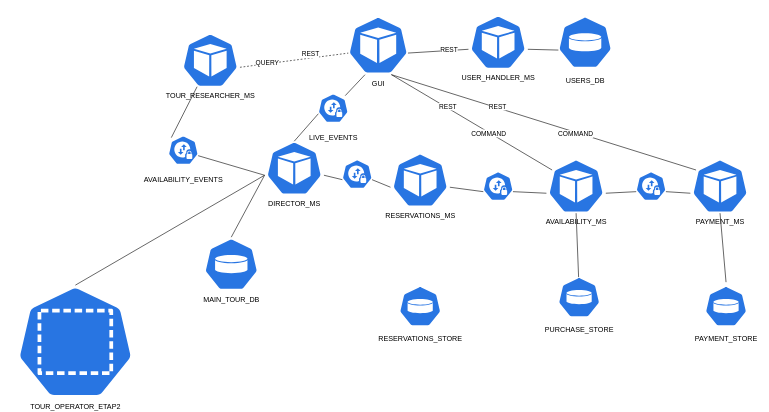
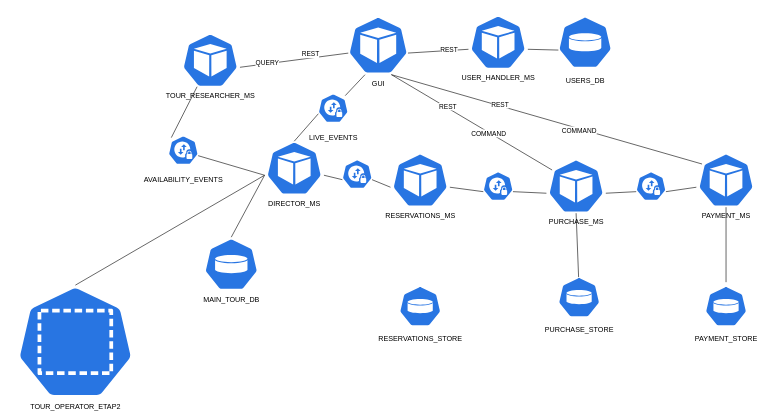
  <mxCell id="0" />
  <mxCell id="1" parent="0" />
  <mxCell id="2" value="USERS_DB" style="sketch=0;html=1;dashed=0;whitespace=wrap;fillColor=#2875E2;strokeColor=#ffffff;points=[[0.005,0.63,0],[0.1,0.2,0],[0.9,0.2,0],[0.5,0,0],[0.995,0.63,0],[0.72,0.99,0],[0.5,1,0],[0.28,0.99,0]];verticalLabelPosition=bottom;align=center;verticalAlign=top;shape=mxgraph.kubernetes.icon;prIcon=pv" parent="1" vertex="1"><mxGeometry x="930" y="20" width="90" height="100" as="geometry" /></mxCell>
  <mxCell id="3" value="USER_HANDLER_MS" style="sketch=0;html=1;dashed=0;whitespace=wrap;fillColor=#2875E2;strokeColor=#ffffff;points=[[0.005,0.63,0],[0.1,0.2,0],[0.9,0.2,0],[0.5,0,0],[0.995,0.63,0],[0.72,0.99,0],[0.5,1,0],[0.28,0.99,0]];verticalLabelPosition=bottom;align=center;verticalAlign=top;shape=mxgraph.kubernetes.icon;prIcon=pod" parent="1" vertex="1"><mxGeometry x="780" y="25" width="100" height="90" as="geometry" /></mxCell>
  <mxCell id="4" value="" style="endArrow=none;html=1;rounded=0;exitX=0.005;exitY=0.63;exitDx=0;exitDy=0;exitPerimeter=0;entryX=0.995;entryY=0.63;entryDx=0;entryDy=0;entryPerimeter=0;" parent="1" source="3" target="12" edge="1"><mxGeometry width="50" height="50" relative="1" as="geometry"><mxPoint x="960" y="515" as="sourcePoint" /><mxPoint x="859.5" y="248" as="targetPoint" /></mxGeometry></mxCell>
  <mxCell id="5" value="REST" style="edgeLabel;html=1;align=center;verticalAlign=middle;resizable=0;points=[];" parent="4" vertex="1" connectable="0"><mxGeometry x="-0.352" y="-1" relative="1" as="geometry"><mxPoint as="offset" /></mxGeometry></mxCell>
  <mxCell id="6" value="" style="endArrow=none;html=1;rounded=0;exitX=0.005;exitY=0.63;exitDx=0;exitDy=0;exitPerimeter=0;entryX=0.995;entryY=0.63;entryDx=0;entryDy=0;entryPerimeter=0;" parent="1" source="2" edge="1" target="3"><mxGeometry width="50" height="50" relative="1" as="geometry"><mxPoint x="870" y="474.13" as="sourcePoint" /><mxPoint x="920" y="414.13" as="targetPoint" /></mxGeometry></mxCell>
  <mxCell id="7" value="RESERVATIONS_MS" style="sketch=0;html=1;dashed=0;whitespace=wrap;fillColor=#2875E2;strokeColor=#ffffff;points=[[0.005,0.63,0],[0.1,0.2,0],[0.9,0.2,0],[0.5,0,0],[0.995,0.63,0],[0.72,0.99,0],[0.5,1,0],[0.28,0.99,0]];verticalLabelPosition=bottom;align=center;verticalAlign=top;shape=mxgraph.kubernetes.icon;prIcon=pod" parent="1" vertex="1"><mxGeometry x="650" y="255" width="100" height="90" as="geometry" /></mxCell>
- <mxCell id="8" value="" style="endArrow=none;html=1;rounded=0;exitX=0.995;exitY=0.63;exitDx=0;exitDy=0;exitPerimeter=0;entryX=0.005;entryY=0.63;entryDx=0;entryDy=0;entryPerimeter=0;dashed=1;" parent="1" source="11" edge="1" target="12"><mxGeometry width="50" height="50" relative="1" as="geometry"><mxPoint x="915" y="480" as="sourcePoint" /><mxPoint x="726" y="223" as="targetPoint" /><Array as="points" /></mxGeometry></mxCell>
+ <mxCell id="8" value="" style="endArrow=none;html=1;rounded=0;exitX=0.995;exitY=0.63;exitDx=0;exitDy=0;exitPerimeter=0;entryX=0.005;entryY=0.63;entryDx=0;entryDy=0;entryPerimeter=0;" parent="1" source="11" edge="1" target="12"><mxGeometry width="50" height="50" relative="1" as="geometry"><mxPoint x="915" y="480" as="sourcePoint" /><mxPoint x="726" y="223" as="targetPoint" /><Array as="points" /></mxGeometry></mxCell>
  <mxCell id="9" value="REST" style="edgeLabel;html=1;align=center;verticalAlign=middle;resizable=0;points=[];" parent="8" vertex="1" connectable="0"><mxGeometry x="-0.099" y="1" relative="1" as="geometry"><mxPoint x="36" y="-11" as="offset" /></mxGeometry></mxCell>
  <mxCell id="10" value="QUERY" style="edgeLabel;html=1;align=center;verticalAlign=middle;resizable=0;points=[];" parent="8" vertex="1" connectable="0"><mxGeometry x="-0.497" y="2" relative="1" as="geometry"><mxPoint as="offset" /></mxGeometry></mxCell>
  <mxCell id="11" value="TOUR_RESEARCHER_MS" style="sketch=0;html=1;dashed=0;whitespace=wrap;fillColor=#2875E2;strokeColor=#ffffff;points=[[0.005,0.63,0],[0.1,0.2,0],[0.9,0.2,0],[0.5,0,0],[0.995,0.63,0],[0.72,0.99,0],[0.5,1,0],[0.28,0.99,0]];verticalLabelPosition=bottom;align=center;verticalAlign=top;shape=mxgraph.kubernetes.icon;prIcon=pod" parent="1" vertex="1"><mxGeometry x="300" y="55" width="100" height="90" as="geometry" /></mxCell>
  <mxCell id="12" value="GUI" style="sketch=0;html=1;dashed=0;whitespace=wrap;fillColor=#2875E2;strokeColor=#ffffff;points=[[0.005,0.63,0],[0.1,0.2,0],[0.9,0.2,0],[0.5,0,0],[0.995,0.63,0],[0.72,0.99,0],[0.5,1,0],[0.28,0.99,0]];verticalLabelPosition=bottom;align=center;verticalAlign=top;shape=mxgraph.kubernetes.icon;prIcon=pod" parent="1" vertex="1"><mxGeometry x="580" y="25" width="100" height="100" as="geometry" /></mxCell>
  <mxCell id="13" value="MAIN_TOUR_DB" style="sketch=0;html=1;dashed=0;whitespace=wrap;fillColor=#2875E2;strokeColor=#ffffff;points=[[0.005,0.63,0],[0.1,0.2,0],[0.9,0.2,0],[0.5,0,0],[0.995,0.63,0],[0.72,0.99,0],[0.5,1,0],[0.28,0.99,0]];verticalLabelPosition=bottom;align=center;verticalAlign=top;shape=mxgraph.kubernetes.icon;prIcon=pv" parent="1" vertex="1"><mxGeometry x="340" y="395" width="90" height="90" as="geometry" /></mxCell>
- <mxCell id="14" value="AVAILABILITY_MS" style="sketch=0;html=1;dashed=0;whitespace=wrap;fillColor=#2875E2;strokeColor=#ffffff;points=[[0.005,0.63,0],[0.1,0.2,0],[0.9,0.2,0],[0.5,0,0],[0.995,0.63,0],[0.72,0.99,0],[0.5,1,0],[0.28,0.99,0]];verticalLabelPosition=bottom;align=center;verticalAlign=top;shape=mxgraph.kubernetes.icon;prIcon=pod" vertex="1" parent="1"><mxGeometry x="910" y="265" width="100" height="90" as="geometry" /></mxCell>
- <mxCell id="15" value="PAYMENT_MS" style="sketch=0;html=1;dashed=0;whitespace=wrap;fillColor=#2875E2;strokeColor=#ffffff;points=[[0.005,0.63,0],[0.1,0.2,0],[0.9,0.2,0],[0.5,0,0],[0.995,0.63,0],[0.72,0.99,0],[0.5,1,0],[0.28,0.99,0]];verticalLabelPosition=bottom;align=center;verticalAlign=top;shape=mxgraph.kubernetes.icon;prIcon=pod" vertex="1" parent="1"><mxGeometry x="1150" y="265" width="100" height="90" as="geometry" /></mxCell>
+ <mxCell id="14" value="PURCHASE_MS" style="sketch=0;html=1;dashed=0;whitespace=wrap;fillColor=#2875E2;strokeColor=#ffffff;points=[[0.005,0.63,0],[0.1,0.2,0],[0.9,0.2,0],[0.5,0,0],[0.995,0.63,0],[0.72,0.99,0],[0.5,1,0],[0.28,0.99,0]];verticalLabelPosition=bottom;align=center;verticalAlign=top;shape=mxgraph.kubernetes.icon;prIcon=pod" vertex="1" parent="1"><mxGeometry x="910" y="265" width="100" height="90" as="geometry" /></mxCell>
+ <mxCell id="15" value="PAYMENT_MS" style="sketch=0;html=1;dashed=0;whitespace=wrap;fillColor=#2875E2;strokeColor=#ffffff;points=[[0.005,0.63,0],[0.1,0.2,0],[0.9,0.2,0],[0.5,0,0],[0.995,0.63,0],[0.72,0.99,0],[0.5,1,0],[0.28,0.99,0]];verticalLabelPosition=bottom;align=center;verticalAlign=top;shape=mxgraph.kubernetes.icon;prIcon=pod" vertex="1" parent="1"><mxGeometry x="1160" y="255" width="100" height="90" as="geometry" /></mxCell>
  <mxCell id="16" value="AVAILABILITY_EVENTS" style="sketch=0;html=1;dashed=0;whitespace=wrap;fillColor=#2875E2;strokeColor=#ffffff;points=[[0.005,0.63,0],[0.1,0.2,0],[0.9,0.2,0],[0.5,0,0],[0.995,0.63,0],[0.72,0.99,0],[0.5,1,0],[0.28,0.99,0]];verticalLabelPosition=bottom;align=center;verticalAlign=top;shape=mxgraph.kubernetes.icon;prIcon=netpol" vertex="1" parent="1"><mxGeometry x="280" y="215" width="50" height="70" as="geometry" /></mxCell>
  <mxCell id="17" value="" style="endArrow=none;html=1;rounded=0;entryX=0.72;entryY=0.99;entryDx=0;entryDy=0;entryPerimeter=0;exitX=0.1;exitY=0.2;exitDx=0;exitDy=0;exitPerimeter=0;" edge="1" parent="1" source="14" target="12"><mxGeometry width="50" height="50" relative="1" as="geometry"><mxPoint x="626" y="265" as="sourcePoint" /><mxPoint x="624" y="124" as="targetPoint" /></mxGeometry></mxCell>
  <mxCell id="18" value="REST" style="edgeLabel;html=1;align=center;verticalAlign=middle;resizable=0;points=[];" vertex="1" connectable="0" parent="17"><mxGeometry x="0.303" y="-3" relative="1" as="geometry"><mxPoint x="-1" as="offset" /></mxGeometry></mxCell>
  <mxCell id="19" value="COMMAND" style="edgeLabel;html=1;align=center;verticalAlign=middle;resizable=0;points=[];" vertex="1" connectable="0" parent="17"><mxGeometry x="-0.21" y="2" relative="1" as="geometry"><mxPoint as="offset" /></mxGeometry></mxCell>
  <mxCell id="20" value="" style="endArrow=none;html=1;rounded=0;entryX=0.72;entryY=0.99;entryDx=0;entryDy=0;entryPerimeter=0;exitX=0.1;exitY=0.2;exitDx=0;exitDy=0;exitPerimeter=0;" edge="1" parent="1" source="15" target="12"><mxGeometry width="50" height="50" relative="1" as="geometry"><mxPoint x="758" y="265" as="sourcePoint" /><mxPoint x="650" y="124" as="targetPoint" /></mxGeometry></mxCell>
  <mxCell id="21" value="REST" style="edgeLabel;html=1;align=center;verticalAlign=middle;resizable=0;points=[];" vertex="1" connectable="0" parent="20"><mxGeometry x="0.303" y="-3" relative="1" as="geometry"><mxPoint x="-1" as="offset" /></mxGeometry></mxCell>
  <mxCell id="22" value="COMMAND" style="edgeLabel;html=1;align=center;verticalAlign=middle;resizable=0;points=[];" vertex="1" connectable="0" parent="20"><mxGeometry x="-0.21" y="2" relative="1" as="geometry"><mxPoint as="offset" /></mxGeometry></mxCell>
  <mxCell id="23" value="" style="endArrow=none;html=1;rounded=0;entryX=0.28;entryY=0.99;entryDx=0;entryDy=0;entryPerimeter=0;exitX=0.1;exitY=0.2;exitDx=0;exitDy=0;exitPerimeter=0;" edge="1" parent="1" source="16" target="11"><mxGeometry width="50" height="50" relative="1" as="geometry"><mxPoint x="200" y="360" as="sourcePoint" /><mxPoint x="291" y="320" as="targetPoint" /></mxGeometry></mxCell>
  <mxCell id="24" value="" style="sketch=0;html=1;dashed=0;whitespace=wrap;fillColor=#2875E2;strokeColor=#ffffff;points=[[0.005,0.63,0],[0.1,0.2,0],[0.9,0.2,0],[0.5,0,0],[0.995,0.63,0],[0.72,0.99,0],[0.5,1,0],[0.28,0.99,0]];verticalLabelPosition=bottom;align=center;verticalAlign=top;shape=mxgraph.kubernetes.icon;prIcon=netpol" vertex="1" parent="1"><mxGeometry x="1060" y="275" width="50" height="70" as="geometry" /></mxCell>
  <mxCell id="25" value="" style="sketch=0;html=1;dashed=0;whitespace=wrap;fillColor=#2875E2;strokeColor=#ffffff;points=[[0.005,0.63,0],[0.1,0.2,0],[0.9,0.2,0],[0.5,0,0],[0.995,0.63,0],[0.72,0.99,0],[0.5,1,0],[0.28,0.99,0]];verticalLabelPosition=bottom;align=center;verticalAlign=top;shape=mxgraph.kubernetes.icon;prIcon=netpol" vertex="1" parent="1"><mxGeometry x="805" y="275" width="50" height="70" as="geometry" /></mxCell>
  <mxCell id="26" value="" style="endArrow=none;html=1;rounded=0;entryX=0.005;entryY=0.63;entryDx=0;entryDy=0;entryPerimeter=0;exitX=0.995;exitY=0.63;exitDx=0;exitDy=0;exitPerimeter=0;" edge="1" parent="1" source="24" target="15"><mxGeometry width="50" height="50" relative="1" as="geometry"><mxPoint x="1110" y="315" as="sourcePoint" /><mxPoint x="1030" y="405" as="targetPoint" /></mxGeometry></mxCell>
  <mxCell id="27" value="" style="endArrow=none;html=1;rounded=0;entryX=0.005;entryY=0.63;entryDx=0;entryDy=0;entryPerimeter=0;exitX=0.995;exitY=0.63;exitDx=0;exitDy=0;exitPerimeter=0;" edge="1" parent="1" source="14" target="24"><mxGeometry width="50" height="50" relative="1" as="geometry"><mxPoint x="969" y="452" as="sourcePoint" /><mxPoint x="1020" y="445" as="targetPoint" /></mxGeometry></mxCell>
  <mxCell id="28" value="" style="endArrow=none;html=1;rounded=0;entryX=0.005;entryY=0.63;entryDx=0;entryDy=0;entryPerimeter=0;exitX=0.995;exitY=0.63;exitDx=0;exitDy=0;exitPerimeter=0;" edge="1" parent="1" source="25" target="14"><mxGeometry width="50" height="50" relative="1" as="geometry"><mxPoint x="830" y="375" as="sourcePoint" /><mxPoint x="880" y="382" as="targetPoint" /></mxGeometry></mxCell>
  <mxCell id="29" value="" style="endArrow=none;html=1;rounded=0;entryX=0.005;entryY=0.63;entryDx=0;entryDy=0;entryPerimeter=0;exitX=0.995;exitY=0.63;exitDx=0;exitDy=0;exitPerimeter=0;" edge="1" parent="1" source="7" target="25"><mxGeometry width="50" height="50" relative="1" as="geometry"><mxPoint x="850" y="349" as="sourcePoint" /><mxPoint x="921" y="342" as="targetPoint" /></mxGeometry></mxCell>
  <mxCell id="30" value="DIRECTOR_MS" style="sketch=0;html=1;dashed=0;whitespace=wrap;fillColor=#2875E2;strokeColor=#ffffff;points=[[0.005,0.63,0],[0.1,0.2,0],[0.9,0.2,0],[0.5,0,0],[0.995,0.63,0],[0.72,0.99,0],[0.5,1,0],[0.28,0.99,0]];verticalLabelPosition=bottom;align=center;verticalAlign=top;shape=mxgraph.kubernetes.icon;prIcon=pod" vertex="1" parent="1"><mxGeometry x="440" y="235" width="100" height="90" as="geometry" /></mxCell>
  <mxCell id="31" value="PAYMENT_STORE" style="sketch=0;html=1;dashed=0;whitespace=wrap;fillColor=#2875E2;strokeColor=#ffffff;points=[[0.005,0.63,0],[0.1,0.2,0],[0.9,0.2,0],[0.5,0,0],[0.995,0.63,0],[0.72,0.99,0],[0.5,1,0],[0.28,0.99,0]];verticalLabelPosition=bottom;align=center;verticalAlign=top;shape=mxgraph.kubernetes.icon;prIcon=pv" vertex="1" parent="1"><mxGeometry x="1175" y="470" width="70" height="80" as="geometry" /></mxCell>
  <mxCell id="32" value="PURCHASE_STORE" style="sketch=0;html=1;dashed=0;whitespace=wrap;fillColor=#2875E2;strokeColor=#ffffff;points=[[0.005,0.63,0],[0.1,0.2,0],[0.9,0.2,0],[0.5,0,0],[0.995,0.63,0],[0.72,0.99,0],[0.5,1,0],[0.28,0.99,0]];verticalLabelPosition=bottom;align=center;verticalAlign=top;shape=mxgraph.kubernetes.icon;prIcon=pv" vertex="1" parent="1"><mxGeometry x="930" y="455" width="70" height="80" as="geometry" /></mxCell>
  <mxCell id="33" value="RESERVATIONS_STORE" style="sketch=0;html=1;dashed=0;whitespace=wrap;fillColor=#2875E2;strokeColor=#ffffff;points=[[0.005,0.63,0],[0.1,0.2,0],[0.9,0.2,0],[0.5,0,0],[0.995,0.63,0],[0.72,0.99,0],[0.5,1,0],[0.28,0.99,0]];verticalLabelPosition=bottom;align=center;verticalAlign=top;shape=mxgraph.kubernetes.icon;prIcon=pv" vertex="1" parent="1"><mxGeometry x="665" y="470" width="70" height="80" as="geometry" /></mxCell>
  <mxCell id="34" value="" style="endArrow=none;html=1;rounded=0;entryX=0.995;entryY=0.63;entryDx=0;entryDy=0;entryPerimeter=0;exitX=0.005;exitY=0.63;exitDx=0;exitDy=0;exitPerimeter=0;" edge="1" parent="1" source="30" target="16"><mxGeometry width="50" height="50" relative="1" as="geometry"><mxPoint x="440" y="295" as="sourcePoint" /><mxPoint x="670" y="245" as="targetPoint" /></mxGeometry></mxCell>
  <mxCell id="35" value="" style="endArrow=none;html=1;rounded=0;entryX=0.5;entryY=0;entryDx=0;entryDy=0;entryPerimeter=0;exitX=0.005;exitY=0.63;exitDx=0;exitDy=0;exitPerimeter=0;" edge="1" parent="1" source="30" target="13"><mxGeometry width="50" height="50" relative="1" as="geometry"><mxPoint x="460" y="295" as="sourcePoint" /><mxPoint x="260" y="325" as="targetPoint" /></mxGeometry></mxCell>
  <mxCell id="36" value="" style="sketch=0;html=1;dashed=0;whitespace=wrap;fillColor=#2875E2;strokeColor=#ffffff;points=[[0.005,0.63,0],[0.1,0.2,0],[0.9,0.2,0],[0.5,0,0],[0.995,0.63,0],[0.72,0.99,0],[0.5,1,0],[0.28,0.99,0]];verticalLabelPosition=bottom;align=center;verticalAlign=top;shape=mxgraph.kubernetes.icon;prIcon=netpol" vertex="1" parent="1"><mxGeometry x="570" y="255" width="50" height="70" as="geometry" /></mxCell>
  <mxCell id="37" value="" style="endArrow=none;html=1;rounded=0;entryX=0.005;entryY=0.63;entryDx=0;entryDy=0;entryPerimeter=0;exitX=0.995;exitY=0.63;exitDx=0;exitDy=0;exitPerimeter=0;" edge="1" parent="1" source="36" target="7"><mxGeometry width="50" height="50" relative="1" as="geometry"><mxPoint x="591.3" y="277.45" as="sourcePoint" /><mxPoint x="661.3" y="245.45" as="targetPoint" /></mxGeometry></mxCell>
  <mxCell id="38" value="" style="endArrow=none;html=1;rounded=0;entryX=0.005;entryY=0.63;entryDx=0;entryDy=0;entryPerimeter=0;exitX=0.995;exitY=0.63;exitDx=0;exitDy=0;exitPerimeter=0;" edge="1" parent="1" target="36" source="30"><mxGeometry width="50" height="50" relative="1" as="geometry"><mxPoint x="530" y="275" as="sourcePoint" /><mxPoint x="682.3" y="244.45" as="targetPoint" /></mxGeometry></mxCell>
  <mxCell id="39" value="TOUR_OPERATOR_ETAP2" style="sketch=0;html=1;dashed=0;whitespace=wrap;fillColor=#2875E2;strokeColor=#ffffff;points=[[0.005,0.63,0],[0.1,0.2,0],[0.9,0.2,0],[0.5,0,0],[0.995,0.63,0],[0.72,0.99,0],[0.5,1,0],[0.28,0.99,0]];verticalLabelPosition=bottom;align=center;verticalAlign=top;shape=mxgraph.kubernetes.icon;prIcon=ns" vertex="1" parent="1"><mxGeometry x="20" y="475" width="210" height="189" as="geometry" /></mxCell>
  <mxCell id="40" value="" style="endArrow=none;html=1;rounded=0;entryX=0.005;entryY=0.63;entryDx=0;entryDy=0;entryPerimeter=0;exitX=0.5;exitY=0;exitDx=0;exitDy=0;exitPerimeter=0;" edge="1" parent="1" source="39" target="30"><mxGeometry width="50" height="50" relative="1" as="geometry"><mxPoint x="157" y="435" as="sourcePoint" /><mxPoint x="207" y="385" as="targetPoint" /></mxGeometry></mxCell>
  <mxCell id="41" value="" style="endArrow=none;html=1;rounded=0;exitX=0.488;exitY=0.083;exitDx=0;exitDy=0;exitPerimeter=0;entryX=0.5;entryY=1;entryDx=0;entryDy=0;entryPerimeter=0;" edge="1" parent="1" source="32" target="14"><mxGeometry width="50" height="50" relative="1" as="geometry"><mxPoint x="900" y="587.5" as="sourcePoint" /><mxPoint x="900" y="462.5" as="targetPoint" /></mxGeometry></mxCell>
  <mxCell id="42" value="" style="endArrow=none;html=1;rounded=0;exitX=0.5;exitY=0;exitDx=0;exitDy=0;exitPerimeter=0;entryX=0.5;entryY=1;entryDx=0;entryDy=0;entryPerimeter=0;" edge="1" parent="1" source="31" target="15"><mxGeometry width="50" height="50" relative="1" as="geometry"><mxPoint x="1124" y="565" as="sourcePoint" /><mxPoint x="1120" y="428" as="targetPoint" /></mxGeometry></mxCell>
  <mxCell id="43" value="LIVE_EVENTS" style="sketch=0;html=1;dashed=0;whitespace=wrap;fillColor=#2875E2;strokeColor=#ffffff;points=[[0.005,0.63,0],[0.1,0.2,0],[0.9,0.2,0],[0.5,0,0],[0.995,0.63,0],[0.72,0.99,0],[0.5,1,0],[0.28,0.99,0]];verticalLabelPosition=bottom;align=center;verticalAlign=top;shape=mxgraph.kubernetes.icon;prIcon=netpol" vertex="1" parent="1"><mxGeometry x="530" y="145" width="50" height="70" as="geometry" /></mxCell>
  <mxCell id="44" value="" style="endArrow=none;html=1;rounded=0;entryX=0.5;entryY=0;entryDx=0;entryDy=0;entryPerimeter=0;exitX=0.005;exitY=0.63;exitDx=0;exitDy=0;exitPerimeter=0;" edge="1" parent="1" source="43" target="30"><mxGeometry width="50" height="50" relative="1" as="geometry"><mxPoint x="500" y="405" as="sourcePoint" /><mxPoint x="550" y="355" as="targetPoint" /></mxGeometry></mxCell>
  <mxCell id="45" value="" style="endArrow=none;html=1;rounded=0;entryX=0.9;entryY=0.2;entryDx=0;entryDy=0;entryPerimeter=0;exitX=0.28;exitY=0.99;exitDx=0;exitDy=0;exitPerimeter=0;" edge="1" parent="1" source="12" target="43"><mxGeometry width="50" height="50" relative="1" as="geometry"><mxPoint x="630" y="179" as="sourcePoint" /><mxPoint x="600" y="235" as="targetPoint" /></mxGeometry></mxCell>
